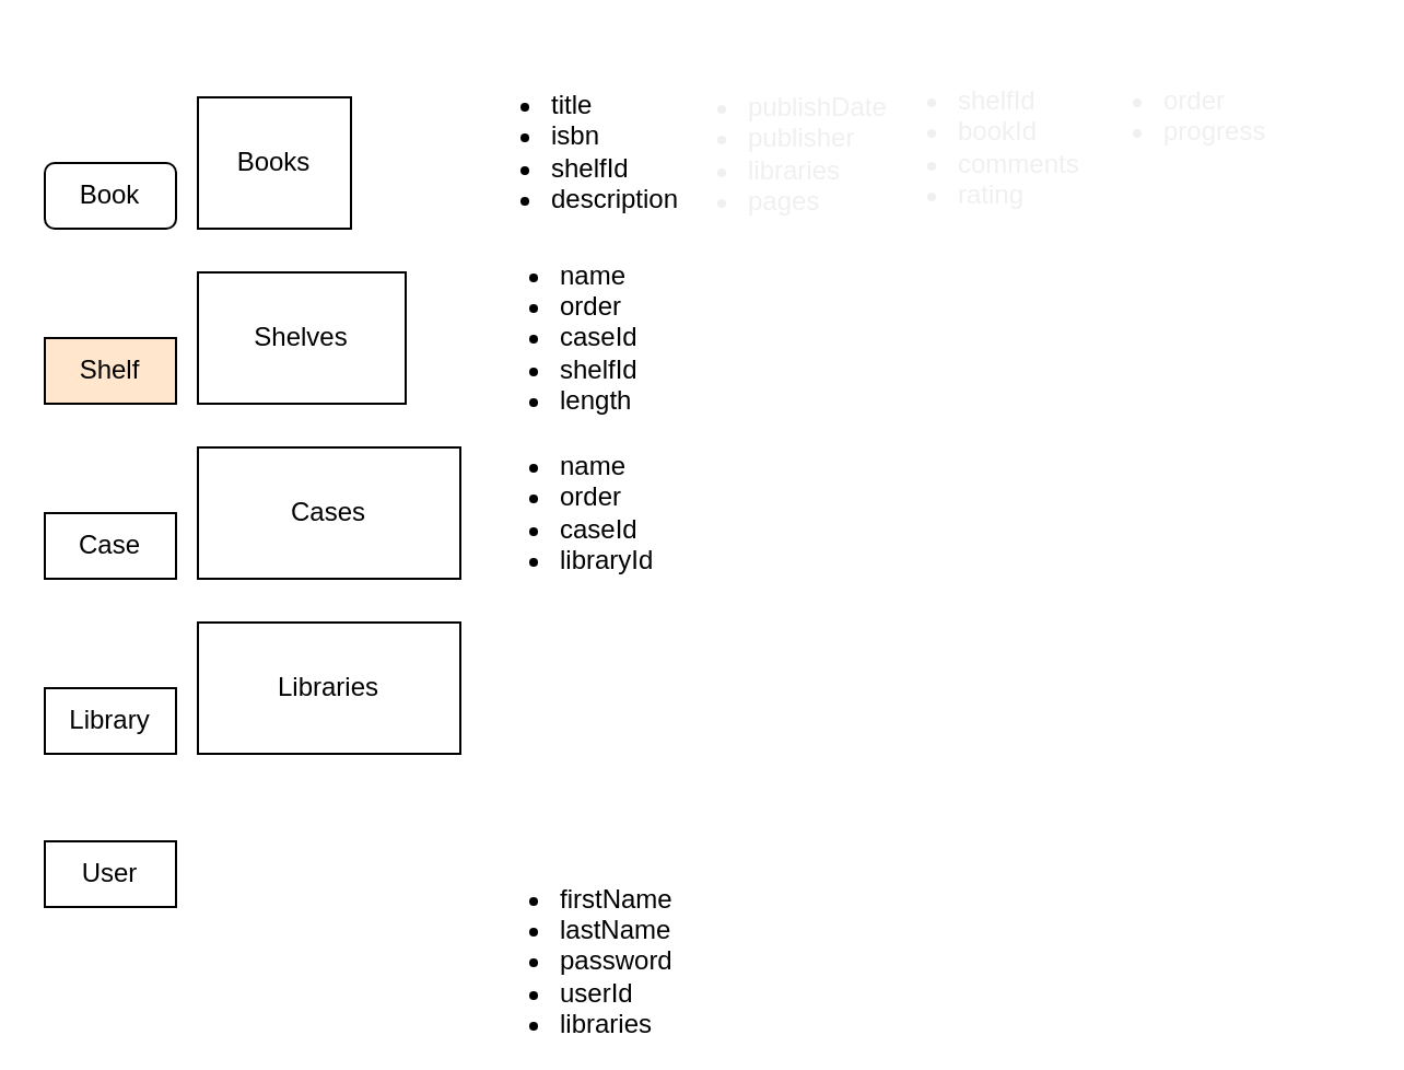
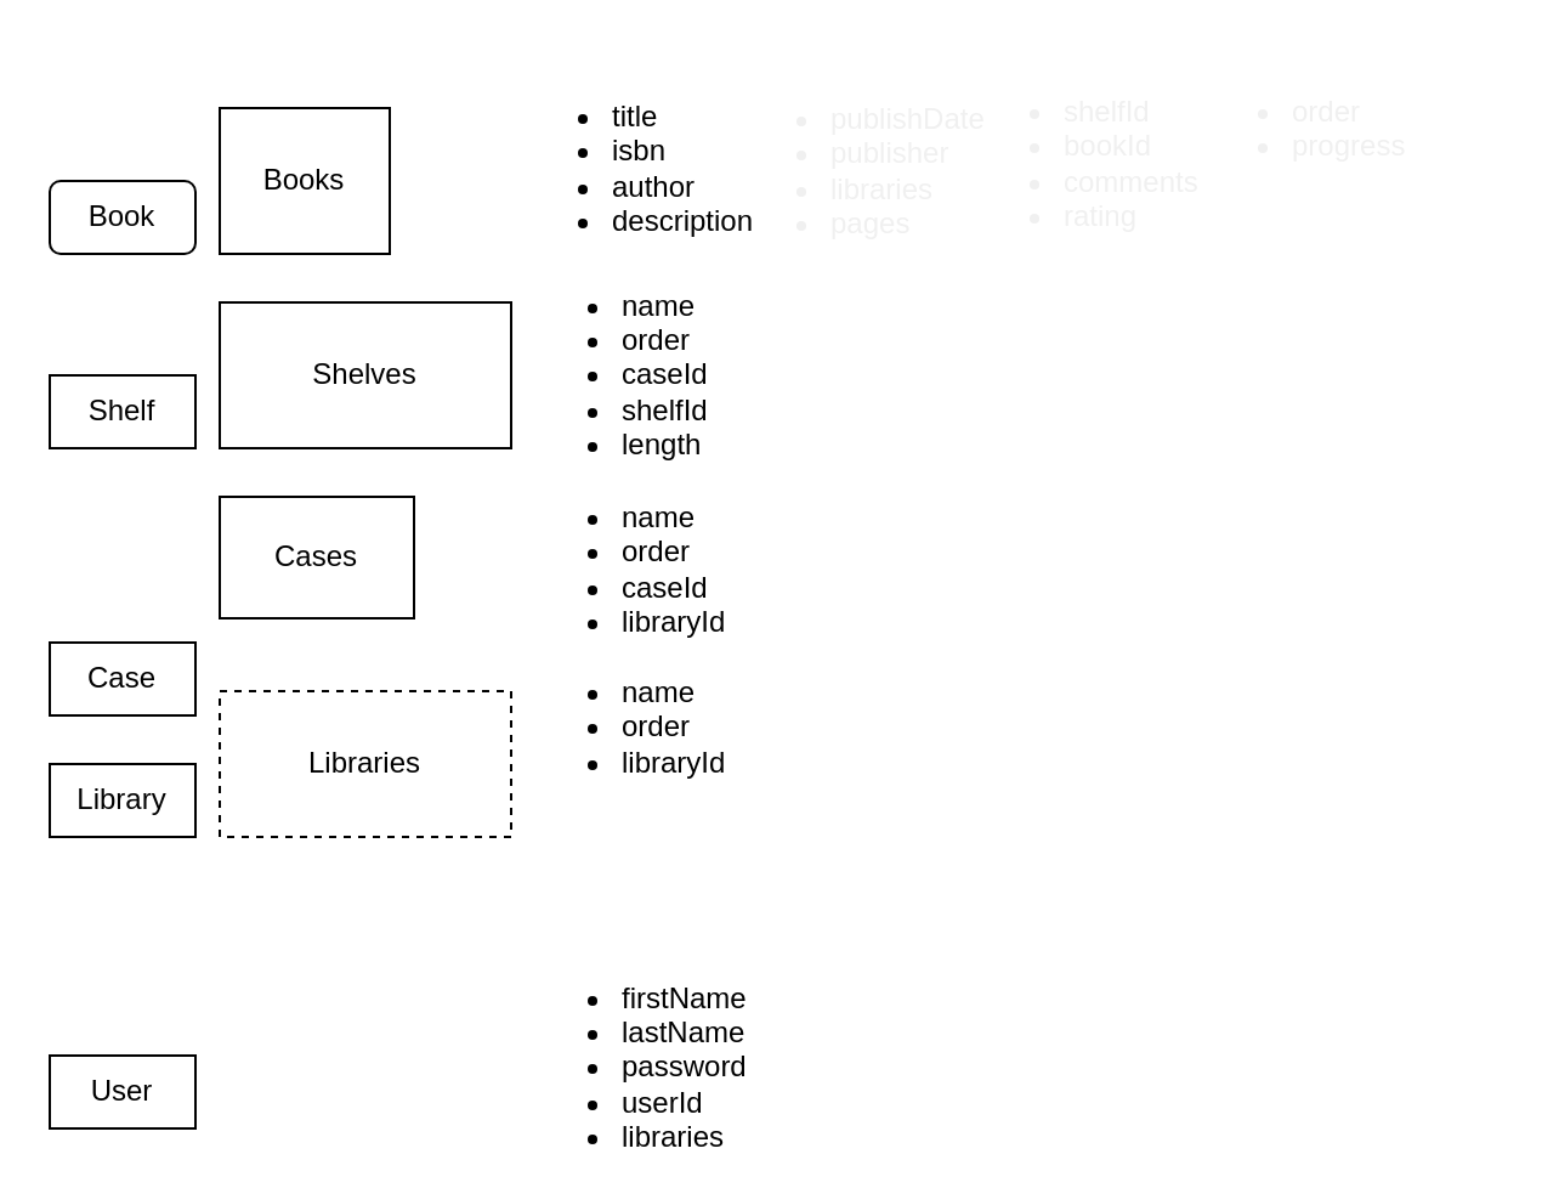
  <mxCell id="0" />
  <mxCell id="1" parent="0" />
  <mxCell id="2" value="Books" style="rounded=0;whiteSpace=wrap;html=1;" vertex="1" parent="1"><mxGeometry x="90" y="44" width="70" height="60" as="geometry" /></mxCell>
- <mxCell id="3" value="Shelves" style="rounded=0;whiteSpace=wrap;html=1;" vertex="1" parent="1"><mxGeometry x="90" y="124" width="95" height="60" as="geometry" /></mxCell>
- <mxCell id="4" value="Cases" style="rounded=0;whiteSpace=wrap;html=1;" vertex="1" parent="1"><mxGeometry x="90" y="204" width="120" height="60" as="geometry" /></mxCell>
- <mxCell id="5" value="Libraries" style="rounded=0;whiteSpace=wrap;html=1;" vertex="1" parent="1"><mxGeometry x="90" y="284" width="120" height="60" as="geometry" /></mxCell>
- <mxCell id="6" value="&lt;ul&gt;&lt;li&gt;title&lt;/li&gt;&lt;li&gt;isbn&lt;/li&gt;&lt;li&gt;shelfId&lt;/li&gt;&lt;li&gt;description&lt;/li&gt;&lt;/ul&gt;" style="text;html=1;align=left;verticalAlign=middle;whiteSpace=wrap;rounded=0;" vertex="1" parent="1"><mxGeometry x="210" y="54" width="236" height="30" as="geometry" /></mxCell>
+ <mxCell id="3" value="Shelves" style="rounded=0;whiteSpace=wrap;html=1;" vertex="1" parent="1"><mxGeometry x="90" y="124" width="120" height="60" as="geometry" /></mxCell>
+ <mxCell id="4" value="Cases" style="rounded=0;whiteSpace=wrap;html=1;" vertex="1" parent="1"><mxGeometry x="90" y="204" width="80" height="50" as="geometry" /></mxCell>
+ <mxCell id="5" value="Libraries" style="rounded=0;whiteSpace=wrap;html=1;dashed=1;" vertex="1" parent="1"><mxGeometry x="90" y="284" width="120" height="60" as="geometry" /></mxCell>
+ <mxCell id="6" value="&lt;ul&gt;&lt;li&gt;title&lt;/li&gt;&lt;li&gt;isbn&lt;/li&gt;&lt;li&gt;author&lt;/li&gt;&lt;li&gt;description&lt;/li&gt;&lt;/ul&gt;" style="text;html=1;align=left;verticalAlign=middle;whiteSpace=wrap;rounded=0;" vertex="1" parent="1"><mxGeometry x="210" y="54" width="236" height="30" as="geometry" /></mxCell>
  <mxCell id="7" value="&lt;ul&gt;&lt;li&gt;name&lt;/li&gt;&lt;li&gt;order&lt;/li&gt;&lt;li&gt;caseId&lt;/li&gt;&lt;li&gt;shelfId&lt;/li&gt;&lt;li&gt;length&lt;/li&gt;&lt;/ul&gt;" style="text;html=1;align=left;verticalAlign=middle;whiteSpace=wrap;rounded=0;" vertex="1" parent="1"><mxGeometry x="214" y="139" width="190" height="30" as="geometry" /></mxCell>
  <mxCell id="8" value="&lt;ul&gt;&lt;li&gt;name&lt;/li&gt;&lt;li&gt;order&lt;/li&gt;&lt;li&gt;caseId&lt;/li&gt;&lt;li&gt;libraryId&lt;/li&gt;&lt;/ul&gt;" style="text;html=1;align=left;verticalAlign=middle;whiteSpace=wrap;rounded=0;" vertex="1" parent="1"><mxGeometry x="214" y="219" width="190" height="30" as="geometry" /></mxCell>
+ <mxCell id="9" value="&lt;ul&gt;&lt;li&gt;&lt;span style=&quot;background-color: initial;&quot;&gt;name&lt;/span&gt;&lt;/li&gt;&lt;li&gt;&lt;span style=&quot;background-color: initial;&quot;&gt;order&lt;/span&gt;&lt;/li&gt;&lt;li&gt;&lt;span style=&quot;background-color: initial;&quot;&gt;libraryId&lt;/span&gt;&lt;/li&gt;&lt;/ul&gt;" style="text;html=1;align=left;verticalAlign=middle;whiteSpace=wrap;rounded=0;" vertex="1" parent="1"><mxGeometry x="214" y="284" width="190" height="30" as="geometry" /></mxCell>
  <mxCell id="10" value="Book" style="whiteSpace=wrap;html=1;rounded=1;" vertex="1" parent="1"><mxGeometry x="20" y="74" width="60" height="30" as="geometry" /></mxCell>
- <mxCell id="11" value="Shelf" style="rounded=0;whiteSpace=wrap;html=1;fillColor=#ffe6cc;" vertex="1" parent="1"><mxGeometry x="20" y="154" width="60" height="30" as="geometry" /></mxCell>
- <mxCell id="12" value="Case" style="rounded=0;whiteSpace=wrap;html=1;" vertex="1" parent="1"><mxGeometry x="20" y="234" width="60" height="30" as="geometry" /></mxCell>
+ <mxCell id="11" value="Shelf" style="rounded=0;whiteSpace=wrap;html=1;" vertex="1" parent="1"><mxGeometry x="20" y="154" width="60" height="30" as="geometry" /></mxCell>
+ <mxCell id="12" value="Case" style="rounded=0;whiteSpace=wrap;html=1;" vertex="1" parent="1"><mxGeometry x="20" y="264" width="60" height="30" as="geometry" /></mxCell>
  <mxCell id="13" value="Library" style="rounded=0;whiteSpace=wrap;html=1;" vertex="1" parent="1"><mxGeometry x="20" y="314" width="60" height="30" as="geometry" /></mxCell>
  <mxCell id="14" value="&lt;ul&gt;&lt;li&gt;&lt;span style=&quot;background-color: initial;&quot;&gt;firstName&lt;/span&gt;&lt;/li&gt;&lt;li&gt;&lt;span style=&quot;background-color: initial;&quot;&gt;lastName&lt;/span&gt;&lt;/li&gt;&lt;li&gt;&lt;span style=&quot;background-color: initial;&quot;&gt;password&lt;/span&gt;&lt;/li&gt;&lt;li&gt;&lt;span style=&quot;background-color: initial;&quot;&gt;userId&lt;/span&gt;&lt;/li&gt;&lt;li&gt;&lt;span style=&quot;background-color: initial;&quot;&gt;libraries&lt;/span&gt;&lt;/li&gt;&lt;/ul&gt;" style="text;html=1;align=left;verticalAlign=middle;whiteSpace=wrap;rounded=0;" vertex="1" parent="1"><mxGeometry x="214" y="424" width="190" height="30" as="geometry" /></mxCell>
- <mxCell id="15" value="User" style="rounded=0;whiteSpace=wrap;html=1;" vertex="1" parent="1"><mxGeometry x="20" y="384" width="60" height="30" as="geometry" /></mxCell>
+ <mxCell id="15" value="User" style="rounded=0;whiteSpace=wrap;html=1;" vertex="1" parent="1"><mxGeometry x="20" y="434" width="60" height="30" as="geometry" /></mxCell>
  <mxCell id="16" value="&lt;ul style=&quot;forced-color-adjust: none; border-color: rgb(0, 0, 0); color: rgb(240, 240, 240); font-family: Helvetica; font-size: 12px; font-style: normal; font-variant-ligatures: normal; font-variant-caps: normal; font-weight: 400; letter-spacing: normal; orphans: 2; text-align: left; text-indent: 0px; text-transform: none; widows: 2; word-spacing: 0px; -webkit-text-stroke-width: 0px; white-space: normal; text-decoration-thickness: initial; text-decoration-style: initial; text-decoration-color: initial;&quot;&gt;&lt;li style=&quot;&quot;&gt;publishDate&lt;br&gt;&lt;/li&gt;&lt;li style=&quot;forced-color-adjust: none; border-color: rgb(0, 0, 0);&quot;&gt;publisher&lt;/li&gt;&lt;li style=&quot;forced-color-adjust: none; border-color: rgb(0, 0, 0);&quot;&gt;libraries&lt;/li&gt;&lt;li style=&quot;forced-color-adjust: none; border-color: rgb(0, 0, 0);&quot;&gt;pages&lt;/li&gt;&lt;/ul&gt;" style="text;whiteSpace=wrap;html=1;" vertex="1" parent="1"><mxGeometry x="300" y="23" width="130" height="180" as="geometry" /></mxCell>
  <mxCell id="17" value="&lt;ul style=&quot;forced-color-adjust: none; border-color: rgb(0, 0, 0); color: rgb(240, 240, 240); font-family: Helvetica; font-size: 12px; font-style: normal; font-variant-ligatures: normal; font-variant-caps: normal; font-weight: 400; letter-spacing: normal; orphans: 2; text-align: left; text-indent: 0px; text-transform: none; widows: 2; word-spacing: 0px; -webkit-text-stroke-width: 0px; white-space: normal; text-decoration-thickness: initial; text-decoration-style: initial; text-decoration-color: initial;&quot;&gt;&lt;li style=&quot;&quot;&gt;&lt;span style=&quot;background-color: initial;&quot;&gt;shelfId&lt;/span&gt;&lt;br&gt;&lt;/li&gt;&lt;li style=&quot;forced-color-adjust: none; border-color: rgb(0, 0, 0);&quot;&gt;bookId&lt;/li&gt;&lt;li style=&quot;forced-color-adjust: none; border-color: rgb(0, 0, 0);&quot;&gt;comments&lt;/li&gt;&lt;li style=&quot;forced-color-adjust: none; border-color: rgb(0, 0, 0);&quot;&gt;rating&lt;/li&gt;&lt;/ul&gt;" style="text;whiteSpace=wrap;html=1;" vertex="1" parent="1"><mxGeometry x="396" y="20" width="130" height="180" as="geometry" /></mxCell>
  <mxCell id="18" value="&lt;ul style=&quot;forced-color-adjust: none; border-color: rgb(0, 0, 0); color: rgb(240, 240, 240); font-family: Helvetica; font-size: 12px; font-style: normal; font-variant-ligatures: normal; font-variant-caps: normal; font-weight: 400; letter-spacing: normal; orphans: 2; text-align: left; text-indent: 0px; text-transform: none; widows: 2; word-spacing: 0px; -webkit-text-stroke-width: 0px; white-space: normal; text-decoration-thickness: initial; text-decoration-style: initial; text-decoration-color: initial;&quot;&gt;&lt;li style=&quot;&quot;&gt;&lt;span style=&quot;background-color: initial;&quot;&gt;order&lt;/span&gt;&lt;br&gt;&lt;/li&gt;&lt;li style=&quot;forced-color-adjust: none; border-color: rgb(0, 0, 0);&quot;&gt;progress&lt;/li&gt;&lt;/ul&gt;" style="text;whiteSpace=wrap;html=1;" vertex="1" parent="1"><mxGeometry x="490" y="20" width="130" height="180" as="geometry" /></mxCell>
